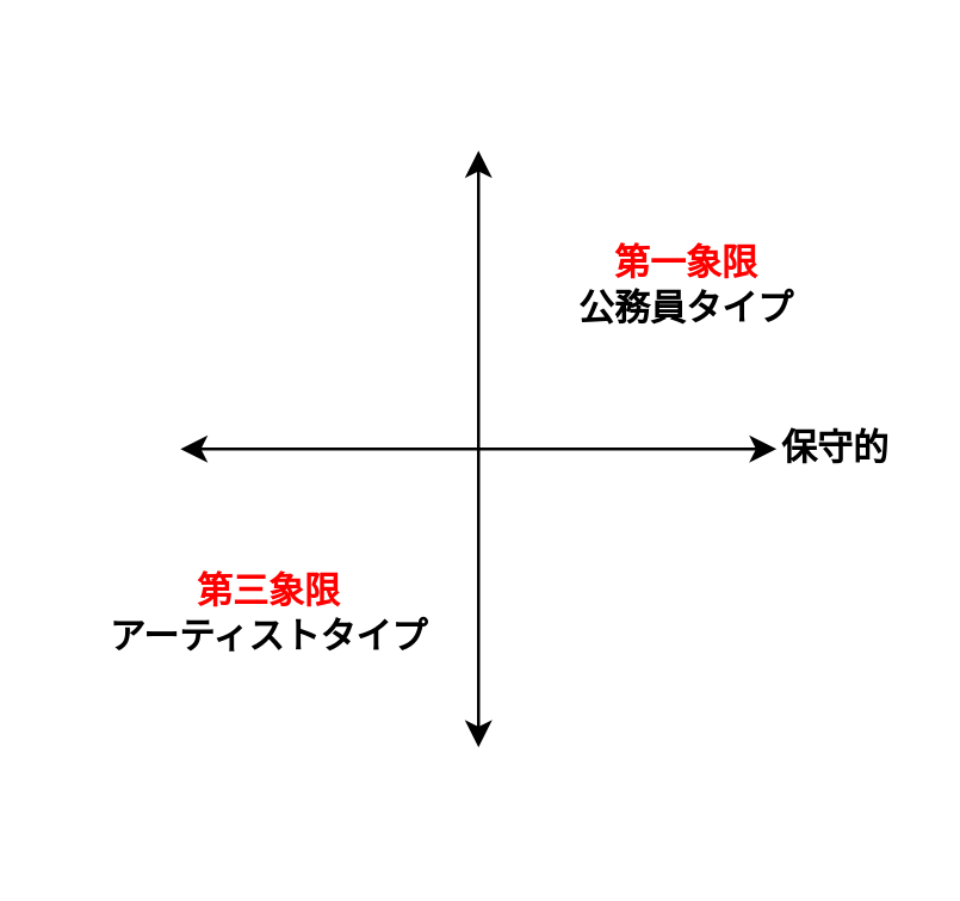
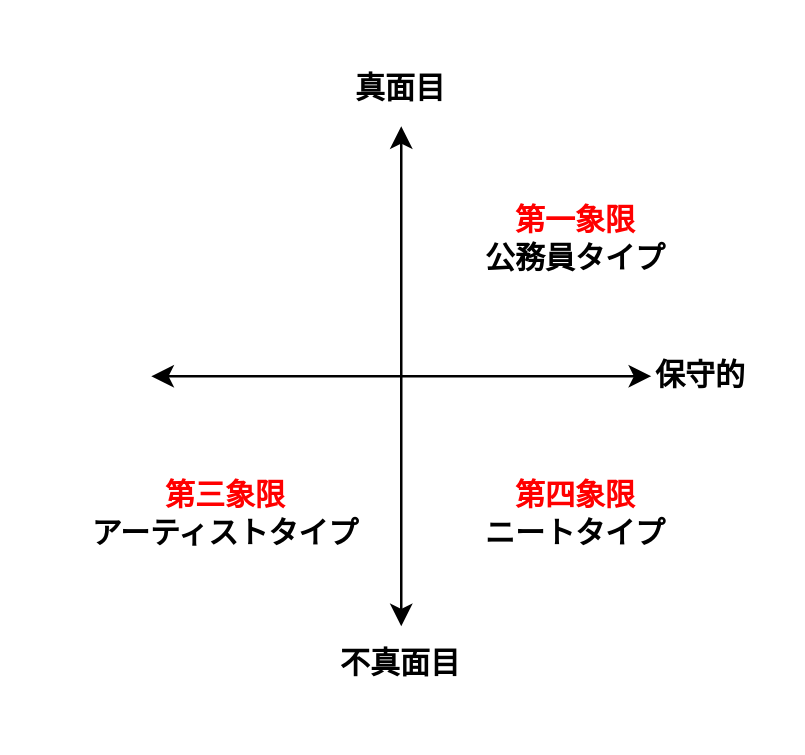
  <mxCell id="0" />
  <mxCell id="1" parent="0" />
  <mxCell id="2" value="" style="group" vertex="1" connectable="0" parent="1"><mxGeometry x="20" y="20" width="280" height="260" as="geometry" /></mxCell>
  <mxCell id="3" value="" style="endArrow=classic;startArrow=classic;html=1;rounded=0;" edge="1" parent="2"><mxGeometry width="50" height="50" relative="1" as="geometry"><mxPoint x="40" y="130" as="sourcePoint" /><mxPoint x="240" y="130" as="targetPoint" /></mxGeometry></mxCell>
  <mxCell id="4" value="" style="endArrow=classic;startArrow=classic;html=1;rounded=0;" edge="1" parent="2"><mxGeometry width="50" height="50" relative="1" as="geometry"><mxPoint x="140" y="30" as="sourcePoint" /><mxPoint x="140" y="230" as="targetPoint" /></mxGeometry></mxCell>
+ <mxCell id="5" value="&lt;b&gt;真面目&lt;br&gt;&lt;/b&gt;" style="text;html=1;align=center;verticalAlign=middle;whiteSpace=wrap;rounded=0;" vertex="1" parent="2"><mxGeometry x="110" width="60" height="30" as="geometry" /></mxCell>
+ <mxCell id="6" value="&lt;b&gt;不真面目&lt;/b&gt;" style="text;html=1;align=center;verticalAlign=middle;whiteSpace=wrap;rounded=0;" vertex="1" parent="2"><mxGeometry x="110" y="230" width="60" height="30" as="geometry" /></mxCell>
  <mxCell id="7" value="&lt;b&gt;保守的&lt;br&gt;&lt;/b&gt;" style="text;html=1;align=center;verticalAlign=middle;whiteSpace=wrap;rounded=0;" vertex="1" parent="2"><mxGeometry x="240" y="120" width="40" height="20" as="geometry" /></mxCell>
  <mxCell id="8" value="&lt;div&gt;&lt;b&gt;&lt;span style=&quot;color: rgb(255, 0, 0);&quot;&gt;第一象限&lt;/span&gt;&lt;/b&gt;&lt;br&gt;&lt;/div&gt;&lt;div&gt;&lt;b&gt;公務員タイプ&lt;/b&gt;&lt;/div&gt;" style="text;html=1;align=center;verticalAlign=middle;whiteSpace=wrap;rounded=0;" vertex="1" parent="2"><mxGeometry x="150" y="40" width="120" height="70" as="geometry" /></mxCell>
  <mxCell id="9" value="&lt;div&gt;&lt;b&gt;&lt;span style=&quot;color: rgb(255, 0, 0);&quot;&gt;第三象限&lt;/span&gt;&lt;/b&gt;&lt;/div&gt;&lt;div&gt;&lt;b&gt;アーティストタイプ&lt;br&gt;&lt;/b&gt;&lt;/div&gt;" style="text;html=1;align=center;verticalAlign=middle;whiteSpace=wrap;rounded=0;" vertex="1" parent="2"><mxGeometry x="10" y="150" width="120" height="70" as="geometry" /></mxCell>
+ <mxCell id="10" value="&lt;div&gt;&lt;b&gt;&lt;span style=&quot;color: rgb(255, 0, 0);&quot;&gt;第四象限&lt;/span&gt;&lt;/b&gt;&lt;br&gt;&lt;/div&gt;&lt;div&gt;&lt;b&gt;ニートタイプ&lt;/b&gt;&lt;/div&gt;" style="text;html=1;align=center;verticalAlign=middle;whiteSpace=wrap;rounded=0;" vertex="1" parent="2"><mxGeometry x="150" y="150" width="120" height="70" as="geometry" /></mxCell>
